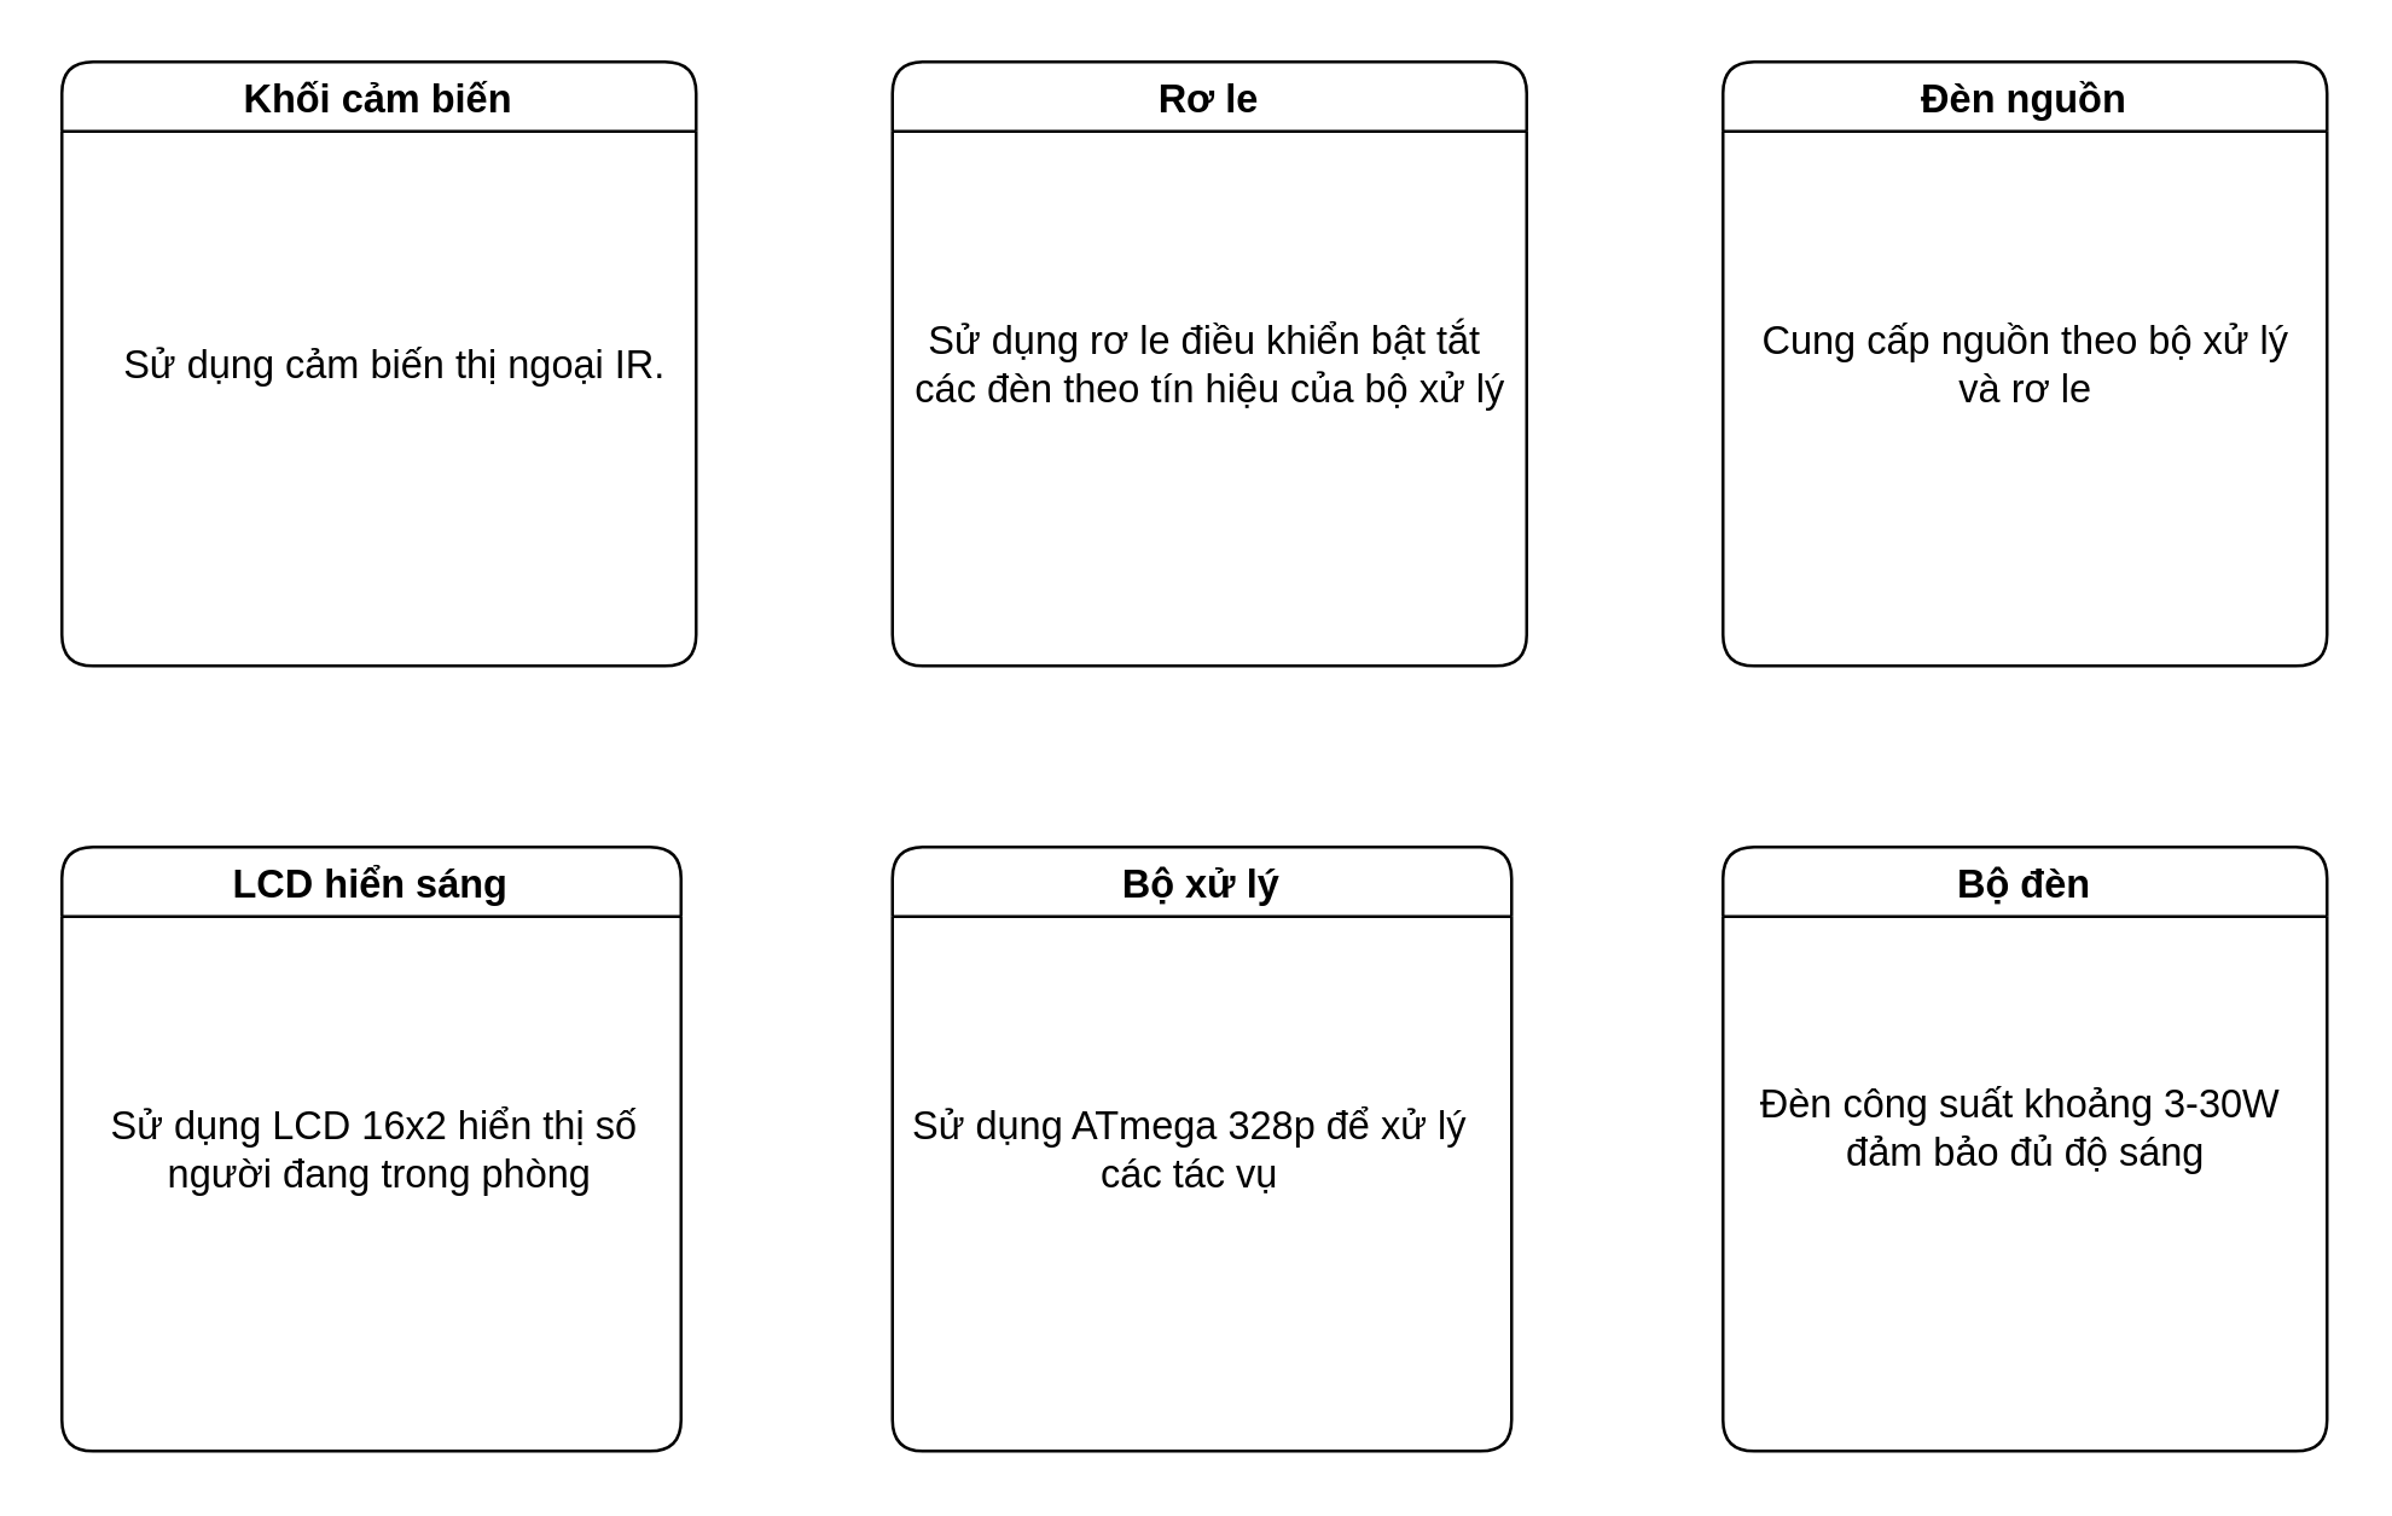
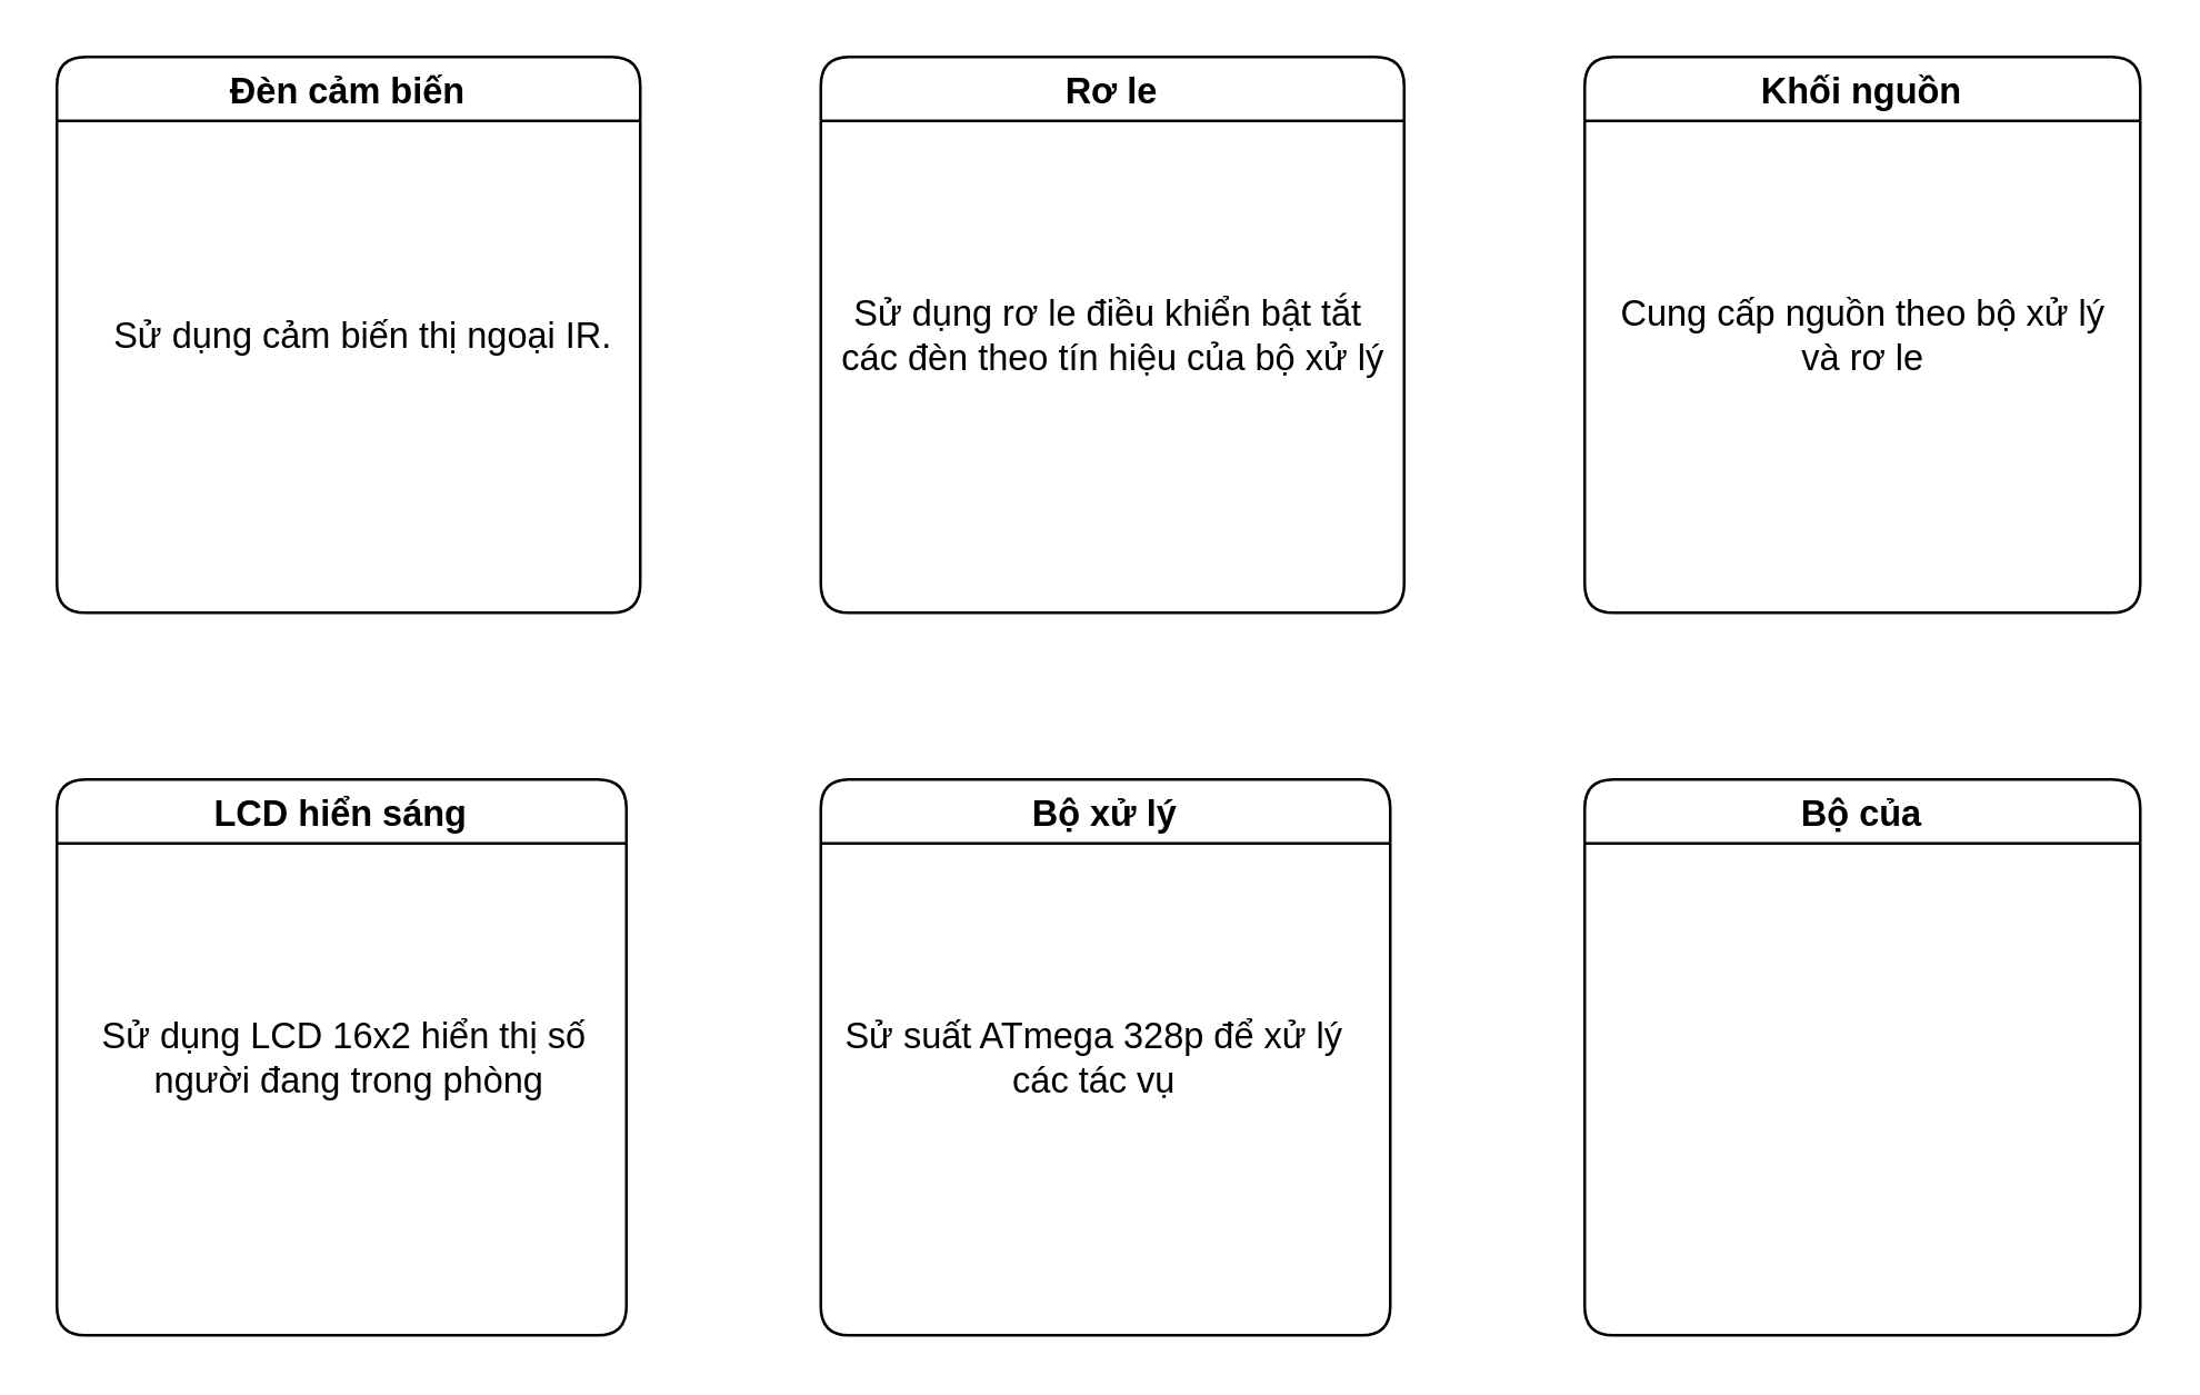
  <mxCell id="0" />
  <mxCell id="1" parent="0" />
- <mxCell id="2" value="Khối cảm biến" style="swimlane;whiteSpace=wrap;html=1;rounded=1;fontSize=13;" parent="1" vertex="1"><mxGeometry x="20" y="20" width="210" height="200" as="geometry" /></mxCell>
+ <mxCell id="2" value="Đèn cảm biến" style="swimlane;whiteSpace=wrap;html=1;rounded=1;fontSize=13;" parent="1" vertex="1"><mxGeometry x="20" y="20" width="210" height="200" as="geometry" /></mxCell>
  <mxCell id="3" value="Sử dụng cảm biến thị ngoại IR." style="text;html=1;align=center;verticalAlign=middle;resizable=0;points=[];autosize=1;strokeColor=none;fillColor=none;fontSize=13;" parent="2" vertex="1"><mxGeometry y="85" width="220" height="30" as="geometry" /></mxCell>
  <mxCell id="4" value="Rơ le" style="swimlane;whiteSpace=wrap;html=1;rounded=1;fontSize=13;" parent="1" vertex="1"><mxGeometry x="295" y="20" width="210" height="200" as="geometry" /></mxCell>
  <mxCell id="5" value="Sử dụng rơ le điều khiển bật tắt&amp;nbsp;&lt;div&gt;các&amp;nbsp;&lt;span style=&quot;background-color: initial;&quot;&gt;đèn theo tín hiệu của bộ xử lý&lt;/span&gt;&lt;/div&gt;" style="text;html=1;align=center;verticalAlign=middle;resizable=0;points=[];autosize=1;strokeColor=none;fillColor=none;fontSize=13;" parent="4" vertex="1"><mxGeometry x="-5" y="80" width="220" height="40" as="geometry" /></mxCell>
- <mxCell id="6" value="Đèn nguồn" style="swimlane;whiteSpace=wrap;html=1;rounded=1;fontSize=13;" parent="1" vertex="1"><mxGeometry x="570" y="20" width="200" height="200" as="geometry" /></mxCell>
+ <mxCell id="6" value="Khối nguồn" style="swimlane;whiteSpace=wrap;html=1;rounded=1;fontSize=13;" parent="1" vertex="1"><mxGeometry x="570" y="20" width="200" height="200" as="geometry" /></mxCell>
  <mxCell id="7" value="Cung cấp nguồn theo bộ xử lý&lt;div style=&quot;font-size: 13px;&quot;&gt;và rơ le&lt;/div&gt;" style="text;html=1;align=center;verticalAlign=middle;resizable=0;points=[];autosize=1;strokeColor=none;fillColor=none;fontSize=13;" parent="6" vertex="1"><mxGeometry x="5" y="80" width="190" height="40" as="geometry" /></mxCell>
  <mxCell id="8" value="LCD hiển sáng" style="swimlane;whiteSpace=wrap;html=1;rounded=1;fontSize=13;" parent="1" vertex="1"><mxGeometry x="20" y="280" width="205" height="200" as="geometry" /></mxCell>
  <mxCell id="9" value="Sử dụng LCD 16x2 hiển thị số&amp;nbsp;&lt;div&gt;người&amp;nbsp;&lt;span style=&quot;background-color: initial;&quot;&gt;đang trong phòng&lt;/span&gt;&lt;/div&gt;" style="text;html=1;align=center;verticalAlign=middle;resizable=0;points=[];autosize=1;strokeColor=none;fillColor=none;fontSize=13;" parent="8" vertex="1"><mxGeometry x="5" y="80" width="200" height="40" as="geometry" /></mxCell>
  <mxCell id="10" value="Bộ xử lý" style="swimlane;whiteSpace=wrap;html=1;rounded=1;fontSize=13;" parent="1" vertex="1"><mxGeometry x="295" y="280" width="205" height="200" as="geometry" /></mxCell>
- <mxCell id="11" value="Sử dụng ATmega 328p để xử lý&amp;nbsp;&lt;div style=&quot;font-size: 13px;&quot;&gt;các tác vụ&amp;nbsp;&lt;/div&gt;" style="text;html=1;align=center;verticalAlign=middle;resizable=0;points=[];autosize=1;strokeColor=none;fillColor=none;fontSize=13;" parent="10" vertex="1"><mxGeometry x="-5" y="80" width="210" height="40" as="geometry" /></mxCell>
- <mxCell id="12" value="Bộ đèn" style="swimlane;whiteSpace=wrap;html=1;rounded=1;fontSize=13;" parent="1" vertex="1"><mxGeometry x="570" y="280" width="200" height="200" as="geometry" /></mxCell>
- <mxCell id="13" value="&lt;span style=&quot;font-size: 13px;&quot;&gt;Đèn công suất khoảng 3-30W&amp;nbsp;&lt;/span&gt;&lt;div&gt;&lt;span style=&quot;font-size: 13px;&quot;&gt;đảm bảo đủ độ sáng&lt;/span&gt;&lt;/div&gt;" style="text;html=1;align=center;verticalAlign=middle;resizable=0;points=[];autosize=1;strokeColor=none;fillColor=none;" parent="1" vertex="1"><mxGeometry x="570" y="353" width="200" height="40" as="geometry" /></mxCell>
+ <mxCell id="11" value="Sử suất ATmega 328p để xử lý&amp;nbsp;&lt;div style=&quot;font-size: 13px;&quot;&gt;các tác vụ&amp;nbsp;&lt;/div&gt;" style="text;html=1;align=center;verticalAlign=middle;resizable=0;points=[];autosize=1;strokeColor=none;fillColor=none;fontSize=13;" parent="10" vertex="1"><mxGeometry x="-5" y="80" width="210" height="40" as="geometry" /></mxCell>
+ <mxCell id="12" value="Bộ của" style="swimlane;whiteSpace=wrap;html=1;rounded=1;fontSize=13;" parent="1" vertex="1"><mxGeometry x="570" y="280" width="200" height="200" as="geometry" /></mxCell>
